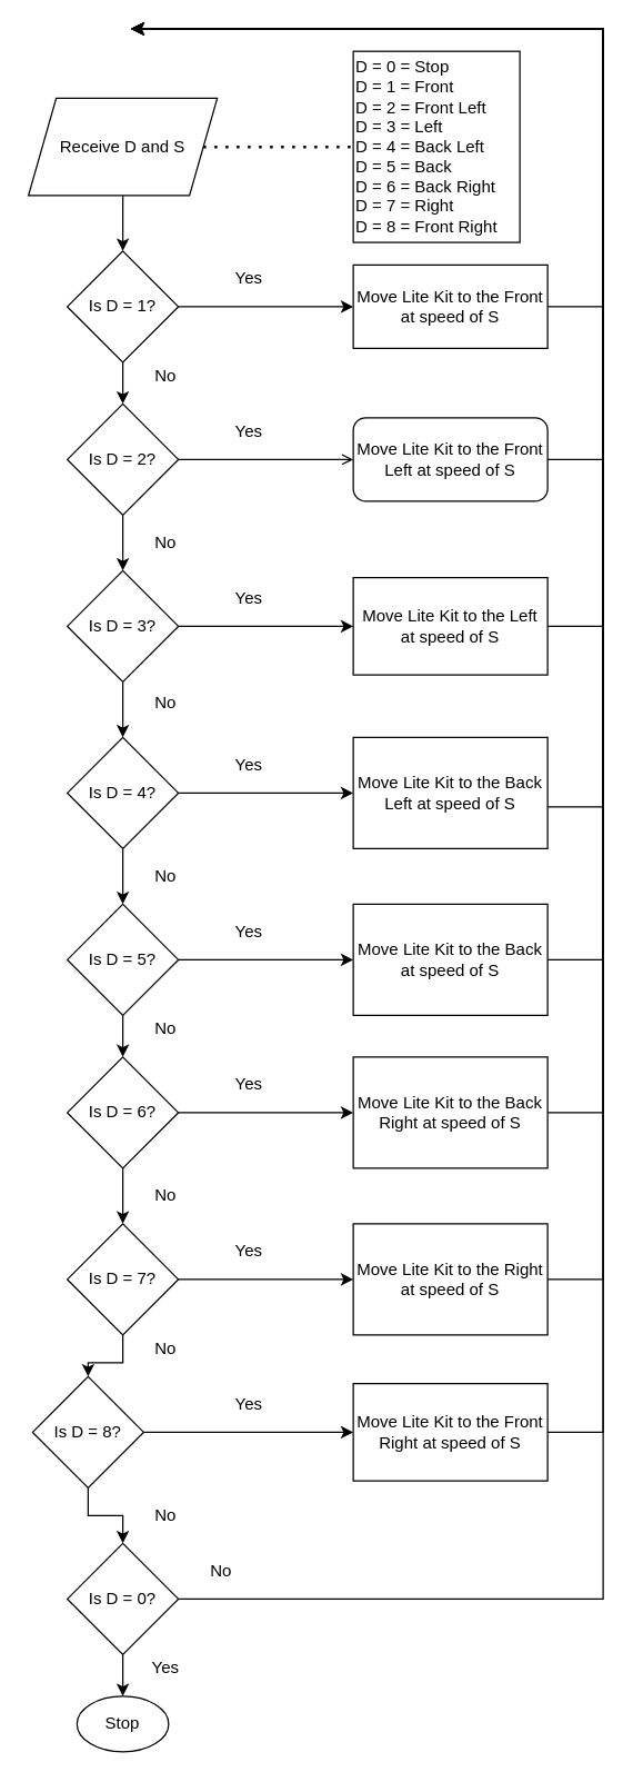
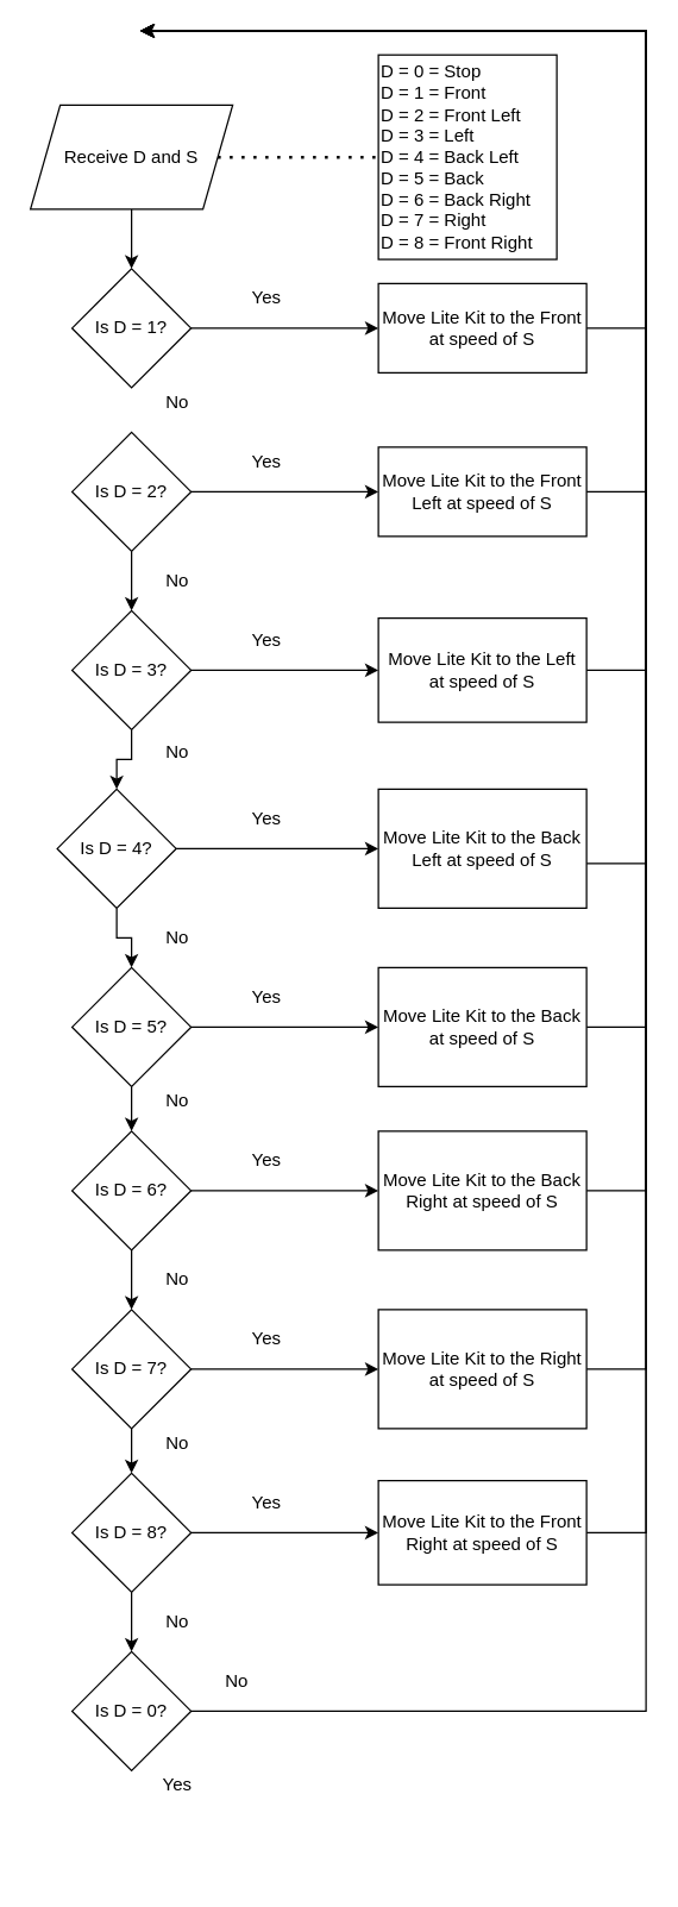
  <mxCell id="0" />
  <mxCell id="1" parent="0" />
  <mxCell id="2" value="" style="edgeStyle=orthogonalEdgeStyle;rounded=0;orthogonalLoop=1;jettySize=auto;html=1;" parent="1" source="3" target="6" edge="1"><mxGeometry relative="1" as="geometry" /></mxCell>
  <mxCell id="3" value="Receive D&amp;nbsp;and S" style="shape=parallelogram;perimeter=parallelogramPerimeter;whiteSpace=wrap;html=1;fixedSize=1;" parent="1" vertex="1"><mxGeometry x="20" y="70" width="136" height="70" as="geometry" /></mxCell>
  <mxCell id="4" value="" style="edgeStyle=orthogonalEdgeStyle;rounded=0;orthogonalLoop=1;jettySize=auto;html=1;" parent="1" source="6" target="10" edge="1"><mxGeometry relative="1" as="geometry" /></mxCell>
- <mxCell id="5" value="" style="edgeStyle=orthogonalEdgeStyle;rounded=0;orthogonalLoop=1;jettySize=auto;html=1;" parent="1" source="6" target="13" edge="1"><mxGeometry relative="1" as="geometry" /></mxCell>
  <mxCell id="6" value="Is D = 1?" style="rhombus;whiteSpace=wrap;html=1;" parent="1" vertex="1"><mxGeometry x="48" y="180" width="80" height="80" as="geometry" /></mxCell>
  <mxCell id="7" value="D = 0 = Stop&lt;br&gt;D = 1 = Front&lt;br&gt;D = 2 = Front Left&lt;br&gt;D = 3 = Left&lt;br&gt;D = 4 = Back Left&lt;br&gt;D = 5 = Back&lt;br&gt;D = 6 = Back Right&lt;br&gt;D = 7 = Right&lt;br&gt;D = 8 = Front Right" style="whiteSpace=wrap;html=1;align=left;" parent="1" vertex="1"><mxGeometry x="254" y="36.25" width="120" height="137.5" as="geometry" /></mxCell>
  <mxCell id="8" value="" style="endArrow=none;dashed=1;html=1;dashPattern=1 3;strokeWidth=2;rounded=0;exitX=1;exitY=0.5;exitDx=0;exitDy=0;entryX=0;entryY=0.5;entryDx=0;entryDy=0;" parent="1" source="3" target="7" edge="1"><mxGeometry width="50" height="50" relative="1" as="geometry"><mxPoint x="184" y="150" as="sourcePoint" /><mxPoint x="234" y="100" as="targetPoint" /></mxGeometry></mxCell>
  <mxCell id="9" style="edgeStyle=orthogonalEdgeStyle;rounded=0;orthogonalLoop=1;jettySize=auto;html=1;exitX=1;exitY=0.5;exitDx=0;exitDy=0;" parent="1" source="10" edge="1"><mxGeometry relative="1" as="geometry"><mxPoint x="94" y="20" as="targetPoint" /><Array as="points"><mxPoint x="434" y="220" /><mxPoint x="434" y="20" /></Array></mxGeometry></mxCell>
  <mxCell id="10" value="Move Lite Kit to the Front at speed of S" style="whiteSpace=wrap;html=1;" parent="1" vertex="1"><mxGeometry x="254" y="190" width="140" height="60" as="geometry" /></mxCell>
- <mxCell id="11" value="" style="edgeStyle=orthogonalEdgeStyle;rounded=0;orthogonalLoop=1;jettySize=auto;html=1;endArrow=open;" parent="1" source="13" target="15" edge="1"><mxGeometry relative="1" as="geometry" /></mxCell>
+ <mxCell id="11" value="" style="edgeStyle=orthogonalEdgeStyle;rounded=0;orthogonalLoop=1;jettySize=auto;html=1;" parent="1" source="13" target="15" edge="1"><mxGeometry relative="1" as="geometry" /></mxCell>
  <mxCell id="12" value="" style="edgeStyle=orthogonalEdgeStyle;rounded=0;orthogonalLoop=1;jettySize=auto;html=1;" parent="1" source="13" target="18" edge="1"><mxGeometry relative="1" as="geometry" /></mxCell>
  <mxCell id="13" value="Is D = 2?" style="rhombus;whiteSpace=wrap;html=1;" parent="1" vertex="1"><mxGeometry x="48" y="290" width="80" height="80" as="geometry" /></mxCell>
  <mxCell id="14" style="edgeStyle=orthogonalEdgeStyle;rounded=0;orthogonalLoop=1;jettySize=auto;html=1;" parent="1" source="15" edge="1"><mxGeometry relative="1" as="geometry"><mxPoint x="94.667" y="20" as="targetPoint" /><Array as="points"><mxPoint x="434" y="330" /><mxPoint x="434" y="20" /></Array></mxGeometry></mxCell>
- <mxCell id="15" value="&lt;span&gt;Move Lite Kit to the Front Left at speed of S&lt;/span&gt;" style="whiteSpace=wrap;html=1;rounded=1;" parent="1" vertex="1"><mxGeometry x="254" y="300" width="140" height="60" as="geometry" /></mxCell>
+ <mxCell id="15" value="&lt;span&gt;Move Lite Kit to the Front Left at speed of S&lt;/span&gt;" style="whiteSpace=wrap;html=1;" parent="1" vertex="1"><mxGeometry x="254" y="300" width="140" height="60" as="geometry" /></mxCell>
  <mxCell id="16" value="" style="edgeStyle=orthogonalEdgeStyle;rounded=0;orthogonalLoop=1;jettySize=auto;html=1;" parent="1" source="18" target="20" edge="1"><mxGeometry relative="1" as="geometry" /></mxCell>
  <mxCell id="17" value="" style="edgeStyle=orthogonalEdgeStyle;rounded=0;orthogonalLoop=1;jettySize=auto;html=1;" parent="1" source="18" target="23" edge="1"><mxGeometry relative="1" as="geometry" /></mxCell>
  <mxCell id="18" value="Is D = 3?" style="rhombus;whiteSpace=wrap;html=1;" parent="1" vertex="1"><mxGeometry x="48" y="410" width="80" height="80" as="geometry" /></mxCell>
  <mxCell id="19" style="edgeStyle=orthogonalEdgeStyle;rounded=0;orthogonalLoop=1;jettySize=auto;html=1;" parent="1" source="20" edge="1"><mxGeometry relative="1" as="geometry"><mxPoint x="94" y="20" as="targetPoint" /><Array as="points"><mxPoint x="434" y="450" /><mxPoint x="434" y="20" /></Array></mxGeometry></mxCell>
  <mxCell id="20" value="&lt;span&gt;Move Lite Kit to the Left at speed of S&lt;/span&gt;" style="whiteSpace=wrap;html=1;" parent="1" vertex="1"><mxGeometry x="254" y="415" width="140" height="70" as="geometry" /></mxCell>
  <mxCell id="21" value="" style="edgeStyle=orthogonalEdgeStyle;rounded=0;orthogonalLoop=1;jettySize=auto;html=1;" parent="1" source="23" target="25" edge="1"><mxGeometry relative="1" as="geometry" /></mxCell>
  <mxCell id="22" value="" style="edgeStyle=orthogonalEdgeStyle;rounded=0;orthogonalLoop=1;jettySize=auto;html=1;" parent="1" source="23" target="28" edge="1"><mxGeometry relative="1" as="geometry" /></mxCell>
- <mxCell id="23" value="Is D = 4?" style="rhombus;whiteSpace=wrap;html=1;" parent="1" vertex="1"><mxGeometry x="48" y="530" width="80" height="80" as="geometry" /></mxCell>
+ <mxCell id="23" value="Is D = 4?" style="rhombus;whiteSpace=wrap;html=1;" parent="1" vertex="1"><mxGeometry x="38" y="530" width="80" height="80" as="geometry" /></mxCell>
  <mxCell id="24" style="edgeStyle=orthogonalEdgeStyle;rounded=0;orthogonalLoop=1;jettySize=auto;html=1;" parent="1" source="25" edge="1"><mxGeometry relative="1" as="geometry"><mxPoint x="94" y="20" as="targetPoint" /><Array as="points"><mxPoint x="434" y="580" /><mxPoint x="434" y="20" /></Array></mxGeometry></mxCell>
  <mxCell id="25" value="&lt;span&gt;Move Lite Kit to the Back Left at speed of S&lt;/span&gt;" style="whiteSpace=wrap;html=1;" parent="1" vertex="1"><mxGeometry x="254" y="530" width="140" height="80" as="geometry" /></mxCell>
  <mxCell id="26" value="" style="edgeStyle=orthogonalEdgeStyle;rounded=0;orthogonalLoop=1;jettySize=auto;html=1;" parent="1" source="28" target="30" edge="1"><mxGeometry relative="1" as="geometry" /></mxCell>
  <mxCell id="27" value="" style="edgeStyle=orthogonalEdgeStyle;rounded=0;orthogonalLoop=1;jettySize=auto;html=1;" parent="1" source="28" target="33" edge="1"><mxGeometry relative="1" as="geometry" /></mxCell>
  <mxCell id="28" value="Is D = 5?" style="rhombus;whiteSpace=wrap;html=1;" parent="1" vertex="1"><mxGeometry x="48" y="650" width="80" height="80" as="geometry" /></mxCell>
  <mxCell id="29" style="edgeStyle=orthogonalEdgeStyle;rounded=0;orthogonalLoop=1;jettySize=auto;html=1;" parent="1" source="30" edge="1"><mxGeometry relative="1" as="geometry"><mxPoint x="94" y="20" as="targetPoint" /><Array as="points"><mxPoint x="434" y="690" /><mxPoint x="434" y="20" /></Array></mxGeometry></mxCell>
  <mxCell id="30" value="&lt;span&gt;Move Lite Kit to the Back at speed of S&lt;/span&gt;" style="whiteSpace=wrap;html=1;" parent="1" vertex="1"><mxGeometry x="254" y="650" width="140" height="80" as="geometry" /></mxCell>
  <mxCell id="31" value="" style="edgeStyle=orthogonalEdgeStyle;rounded=0;orthogonalLoop=1;jettySize=auto;html=1;" parent="1" source="33" target="35" edge="1"><mxGeometry relative="1" as="geometry" /></mxCell>
  <mxCell id="32" value="" style="edgeStyle=orthogonalEdgeStyle;rounded=0;orthogonalLoop=1;jettySize=auto;html=1;" parent="1" source="33" target="38" edge="1"><mxGeometry relative="1" as="geometry" /></mxCell>
  <mxCell id="33" value="Is D = 6?" style="rhombus;whiteSpace=wrap;html=1;" parent="1" vertex="1"><mxGeometry x="48" y="760" width="80" height="80" as="geometry" /></mxCell>
  <mxCell id="34" style="edgeStyle=orthogonalEdgeStyle;rounded=0;orthogonalLoop=1;jettySize=auto;html=1;" parent="1" source="35" edge="1"><mxGeometry relative="1" as="geometry"><mxPoint x="94" y="20" as="targetPoint" /><Array as="points"><mxPoint x="434" y="800" /><mxPoint x="434" y="20" /></Array></mxGeometry></mxCell>
  <mxCell id="35" value="&lt;span&gt;Move Lite Kit to the Back Right at speed of S&lt;/span&gt;" style="whiteSpace=wrap;html=1;" parent="1" vertex="1"><mxGeometry x="254" y="760" width="140" height="80" as="geometry" /></mxCell>
  <mxCell id="36" value="" style="edgeStyle=orthogonalEdgeStyle;rounded=0;orthogonalLoop=1;jettySize=auto;html=1;" parent="1" source="38" target="40" edge="1"><mxGeometry relative="1" as="geometry" /></mxCell>
  <mxCell id="37" value="" style="edgeStyle=orthogonalEdgeStyle;rounded=0;orthogonalLoop=1;jettySize=auto;html=1;" parent="1" source="38" target="43" edge="1"><mxGeometry relative="1" as="geometry" /></mxCell>
  <mxCell id="38" value="Is D = 7?" style="rhombus;whiteSpace=wrap;html=1;" parent="1" vertex="1"><mxGeometry x="48" y="880" width="80" height="80" as="geometry" /></mxCell>
  <mxCell id="39" style="edgeStyle=orthogonalEdgeStyle;rounded=0;orthogonalLoop=1;jettySize=auto;html=1;" parent="1" source="40" edge="1"><mxGeometry relative="1" as="geometry"><mxPoint x="94" y="20" as="targetPoint" /><Array as="points"><mxPoint x="434" y="920" /><mxPoint x="434" y="20" /></Array></mxGeometry></mxCell>
  <mxCell id="40" value="&lt;span&gt;Move Lite Kit to the Right at speed of S&lt;/span&gt;" style="whiteSpace=wrap;html=1;" parent="1" vertex="1"><mxGeometry x="254" y="880" width="140" height="80" as="geometry" /></mxCell>
  <mxCell id="41" value="" style="edgeStyle=orthogonalEdgeStyle;rounded=0;orthogonalLoop=1;jettySize=auto;html=1;" parent="1" source="43" target="45" edge="1"><mxGeometry relative="1" as="geometry" /></mxCell>
  <mxCell id="42" value="" style="edgeStyle=orthogonalEdgeStyle;rounded=0;orthogonalLoop=1;jettySize=auto;html=1;" parent="1" source="43" target="48" edge="1"><mxGeometry relative="1" as="geometry" /></mxCell>
- <mxCell id="43" value="Is D = 8?" style="rhombus;whiteSpace=wrap;html=1;" parent="1" vertex="1"><mxGeometry x="23" y="990" width="80" height="80" as="geometry" /></mxCell>
+ <mxCell id="43" value="Is D = 8?" style="rhombus;whiteSpace=wrap;html=1;" parent="1" vertex="1"><mxGeometry x="48" y="990" width="80" height="80" as="geometry" /></mxCell>
  <mxCell id="44" style="edgeStyle=orthogonalEdgeStyle;rounded=0;orthogonalLoop=1;jettySize=auto;html=1;" parent="1" source="45" edge="1"><mxGeometry relative="1" as="geometry"><mxPoint x="94" y="20" as="targetPoint" /><Array as="points"><mxPoint x="434" y="1030" /><mxPoint x="434" y="20" /></Array></mxGeometry></mxCell>
  <mxCell id="45" value="&lt;span&gt;Move Lite Kit to the Front Right at speed of S&lt;/span&gt;" style="whiteSpace=wrap;html=1;" parent="1" vertex="1"><mxGeometry x="254" y="995" width="140" height="70" as="geometry" /></mxCell>
- <mxCell id="46" value="" style="edgeStyle=orthogonalEdgeStyle;rounded=0;orthogonalLoop=1;jettySize=auto;html=1;" parent="1" source="48" target="49" edge="1"><mxGeometry relative="1" as="geometry" /></mxCell>
  <mxCell id="47" style="edgeStyle=orthogonalEdgeStyle;rounded=0;orthogonalLoop=1;jettySize=auto;html=1;" parent="1" source="48" edge="1"><mxGeometry relative="1" as="geometry"><mxPoint x="94" y="20" as="targetPoint" /><Array as="points"><mxPoint x="434" y="1150" /><mxPoint x="434" y="20" /></Array></mxGeometry></mxCell>
  <mxCell id="48" value="Is D = 0?" style="rhombus;whiteSpace=wrap;html=1;" parent="1" vertex="1"><mxGeometry x="48" y="1110" width="80" height="80" as="geometry" /></mxCell>
- <mxCell id="49" value="Stop" style="ellipse;whiteSpace=wrap;html=1;" parent="1" vertex="1"><mxGeometry x="55" y="1220" width="66" height="40" as="geometry" /></mxCell>
  <mxCell id="50" value="Yes" style="text;html=1;strokeColor=none;fillColor=none;align=center;verticalAlign=middle;whiteSpace=wrap;rounded=0;" parent="1" vertex="1"><mxGeometry x="154" y="190" width="50" height="20" as="geometry" /></mxCell>
  <mxCell id="51" value="Yes" style="text;html=1;strokeColor=none;fillColor=none;align=center;verticalAlign=middle;whiteSpace=wrap;rounded=0;" parent="1" vertex="1"><mxGeometry x="154" y="300" width="50" height="20" as="geometry" /></mxCell>
  <mxCell id="52" value="Yes" style="text;html=1;strokeColor=none;fillColor=none;align=center;verticalAlign=middle;whiteSpace=wrap;rounded=0;" parent="1" vertex="1"><mxGeometry x="154" y="420" width="50" height="20" as="geometry" /></mxCell>
  <mxCell id="53" value="Yes" style="text;html=1;strokeColor=none;fillColor=none;align=center;verticalAlign=middle;whiteSpace=wrap;rounded=0;" parent="1" vertex="1"><mxGeometry x="154" y="540" width="50" height="20" as="geometry" /></mxCell>
  <mxCell id="54" value="Yes" style="text;html=1;strokeColor=none;fillColor=none;align=center;verticalAlign=middle;whiteSpace=wrap;rounded=0;" parent="1" vertex="1"><mxGeometry x="154" y="660" width="50" height="20" as="geometry" /></mxCell>
  <mxCell id="55" value="Yes" style="text;html=1;strokeColor=none;fillColor=none;align=center;verticalAlign=middle;whiteSpace=wrap;rounded=0;" parent="1" vertex="1"><mxGeometry x="154" y="770" width="50" height="20" as="geometry" /></mxCell>
  <mxCell id="56" value="Yes" style="text;html=1;strokeColor=none;fillColor=none;align=center;verticalAlign=middle;whiteSpace=wrap;rounded=0;" parent="1" vertex="1"><mxGeometry x="154" y="890" width="50" height="20" as="geometry" /></mxCell>
  <mxCell id="57" value="Yes" style="text;html=1;strokeColor=none;fillColor=none;align=center;verticalAlign=middle;whiteSpace=wrap;rounded=0;" parent="1" vertex="1"><mxGeometry x="154" y="1000" width="50" height="20" as="geometry" /></mxCell>
  <mxCell id="58" value="Yes" style="text;html=1;strokeColor=none;fillColor=none;align=center;verticalAlign=middle;whiteSpace=wrap;rounded=0;" parent="1" vertex="1"><mxGeometry x="94" y="1190" width="50" height="20" as="geometry" /></mxCell>
  <mxCell id="59" value="No" style="text;html=1;strokeColor=none;fillColor=none;align=center;verticalAlign=middle;whiteSpace=wrap;rounded=0;" parent="1" vertex="1"><mxGeometry x="94" y="260" width="50" height="20" as="geometry" /></mxCell>
  <mxCell id="60" value="No" style="text;html=1;strokeColor=none;fillColor=none;align=center;verticalAlign=middle;whiteSpace=wrap;rounded=0;" parent="1" vertex="1"><mxGeometry x="94" y="380" width="50" height="20" as="geometry" /></mxCell>
  <mxCell id="61" value="No" style="text;html=1;strokeColor=none;fillColor=none;align=center;verticalAlign=middle;whiteSpace=wrap;rounded=0;" parent="1" vertex="1"><mxGeometry x="94" y="495" width="50" height="20" as="geometry" /></mxCell>
  <mxCell id="62" value="No" style="text;html=1;strokeColor=none;fillColor=none;align=center;verticalAlign=middle;whiteSpace=wrap;rounded=0;" parent="1" vertex="1"><mxGeometry x="94" y="620" width="50" height="20" as="geometry" /></mxCell>
  <mxCell id="63" value="No" style="text;html=1;strokeColor=none;fillColor=none;align=center;verticalAlign=middle;whiteSpace=wrap;rounded=0;" parent="1" vertex="1"><mxGeometry x="94" y="730" width="50" height="20" as="geometry" /></mxCell>
  <mxCell id="64" value="No" style="text;html=1;strokeColor=none;fillColor=none;align=center;verticalAlign=middle;whiteSpace=wrap;rounded=0;" parent="1" vertex="1"><mxGeometry x="94" y="850" width="50" height="20" as="geometry" /></mxCell>
  <mxCell id="65" value="No" style="text;html=1;strokeColor=none;fillColor=none;align=center;verticalAlign=middle;whiteSpace=wrap;rounded=0;" parent="1" vertex="1"><mxGeometry x="94" y="960" width="50" height="20" as="geometry" /></mxCell>
  <mxCell id="66" value="No" style="text;html=1;strokeColor=none;fillColor=none;align=center;verticalAlign=middle;whiteSpace=wrap;rounded=0;" parent="1" vertex="1"><mxGeometry x="94" y="1080" width="50" height="20" as="geometry" /></mxCell>
  <mxCell id="67" value="No" style="text;html=1;strokeColor=none;fillColor=none;align=center;verticalAlign=middle;whiteSpace=wrap;rounded=0;" parent="1" vertex="1"><mxGeometry x="134" y="1120" width="50" height="20" as="geometry" /></mxCell>
